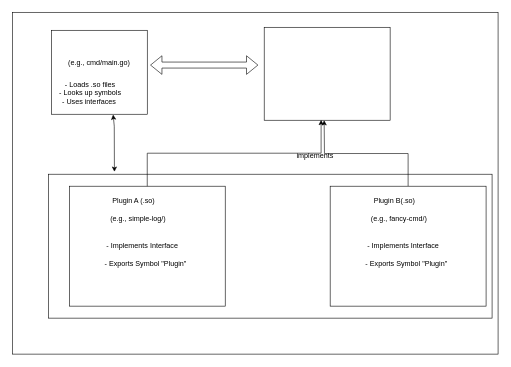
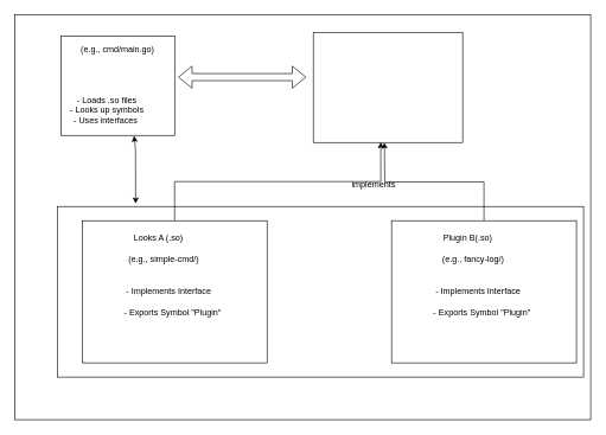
  <mxCell id="0" />
  <mxCell id="1" parent="0" />
  <mxCell id="2" value="" style="rounded=0;whiteSpace=wrap;html=1;" vertex="1" parent="1"><mxGeometry x="20" y="20" width="810" height="570" as="geometry" /></mxCell>
  <mxCell id="3" value="" style="rounded=0;whiteSpace=wrap;html=1;" vertex="1" parent="1"><mxGeometry x="80" y="290" width="740" height="240" as="geometry" /></mxCell>
  <mxCell id="4" value="" style="rounded=0;whiteSpace=wrap;html=1;" vertex="1" parent="1"><mxGeometry x="85" y="50" width="160" height="140" as="geometry" /></mxCell>
- <mxCell id="5" value="(e.g., cmd/main.go) " style="text;html=1;align=center;verticalAlign=middle;whiteSpace=wrap;rounded=0;" vertex="1" parent="1"><mxGeometry x="100" y="90" width="130" height="30" as="geometry" /></mxCell>
+ <mxCell id="5" value="(e.g., cmd/main.go) " style="text;html=1;align=center;verticalAlign=middle;whiteSpace=wrap;rounded=0;" vertex="1" parent="1"><mxGeometry x="100" y="55" width="130" height="30" as="geometry" /></mxCell>
  <mxCell id="6" value="- Loads .so files&lt;div&gt;- Looks up symbols&lt;/div&gt;&lt;div&gt;- Uses interfaces&amp;nbsp;&lt;/div&gt;" style="text;html=1;align=center;verticalAlign=middle;whiteSpace=wrap;rounded=0;" vertex="1" parent="1"><mxGeometry x="20" y="130" width="260" height="50" as="geometry" /></mxCell>
  <mxCell id="7" value="" style="rounded=0;whiteSpace=wrap;html=1;" vertex="1" parent="1"><mxGeometry x="440" y="45" width="210" height="155" as="geometry" /></mxCell>
  <mxCell id="8" value="Text" style="text;html=1;align=center;verticalAlign=middle;whiteSpace=wrap;rounded=0;" vertex="1" parent="1"><mxGeometry x="165" y="330" width="60" height="30" as="geometry" /></mxCell>
  <mxCell id="9" value="" style="rounded=0;whiteSpace=wrap;html=1;" vertex="1" parent="1"><mxGeometry x="115" y="310" width="260" height="200" as="geometry" /></mxCell>
- <mxCell id="10" value="Plugin A (.so)   " style="text;html=1;align=center;verticalAlign=middle;whiteSpace=wrap;rounded=0;" vertex="1" parent="1"><mxGeometry x="160" y="320" width="125" height="30" as="geometry" /></mxCell>
- <mxCell id="11" value=" (e.g., simple-log/) " style="text;html=1;align=center;verticalAlign=middle;whiteSpace=wrap;rounded=0;" vertex="1" parent="1"><mxGeometry x="175" y="350" width="110" height="30" as="geometry" /></mxCell>
+ <mxCell id="10" value="Looks A (.so)   " style="text;html=1;align=center;verticalAlign=middle;whiteSpace=wrap;rounded=0;" vertex="1" parent="1"><mxGeometry x="160" y="320" width="125" height="30" as="geometry" /></mxCell>
+ <mxCell id="11" value=" (e.g., simple-cmd/) " style="text;html=1;align=center;verticalAlign=middle;whiteSpace=wrap;rounded=0;" vertex="1" parent="1"><mxGeometry x="175" y="350" width="110" height="30" as="geometry" /></mxCell>
  <mxCell id="12" value="- Implements Interface" style="text;html=1;align=center;verticalAlign=middle;whiteSpace=wrap;rounded=0;" vertex="1" parent="1"><mxGeometry x="157.5" y="395" width="157.5" height="30" as="geometry" /></mxCell>
  <mxCell id="13" value="- Exports Symbol &quot;Plugin&quot;" style="text;html=1;align=center;verticalAlign=middle;whiteSpace=wrap;rounded=0;" vertex="1" parent="1"><mxGeometry x="165" y="425" width="155" height="30" as="geometry" /></mxCell>
  <mxCell id="14" value="Text" style="text;html=1;align=center;verticalAlign=middle;whiteSpace=wrap;rounded=0;" vertex="1" parent="1"><mxGeometry x="600" y="330" width="60" height="30" as="geometry" /></mxCell>
  <mxCell id="15" style="edgeStyle=orthogonalEdgeStyle;rounded=0;orthogonalLoop=1;jettySize=auto;html=1;exitX=0.5;exitY=0;exitDx=0;exitDy=0;" edge="1" parent="1" source="16"><mxGeometry relative="1" as="geometry"><mxPoint x="540" y="200" as="targetPoint" /></mxGeometry></mxCell>
  <mxCell id="16" value="" style="rounded=0;whiteSpace=wrap;html=1;" vertex="1" parent="1"><mxGeometry x="550" y="310" width="260" height="200" as="geometry" /></mxCell>
  <mxCell id="17" value="Plugin B(.so)   " style="text;html=1;align=center;verticalAlign=middle;whiteSpace=wrap;rounded=0;" vertex="1" parent="1"><mxGeometry x="595" y="320" width="125" height="30" as="geometry" /></mxCell>
- <mxCell id="18" value=" (e.g., fancy-cmd/) " style="text;html=1;align=center;verticalAlign=middle;whiteSpace=wrap;rounded=0;" vertex="1" parent="1"><mxGeometry x="610" y="350" width="110" height="30" as="geometry" /></mxCell>
+ <mxCell id="18" value=" (e.g., fancy-log/) " style="text;html=1;align=center;verticalAlign=middle;whiteSpace=wrap;rounded=0;" vertex="1" parent="1"><mxGeometry x="610" y="350" width="110" height="30" as="geometry" /></mxCell>
  <mxCell id="19" value="- Implements Interface" style="text;html=1;align=center;verticalAlign=middle;whiteSpace=wrap;rounded=0;" vertex="1" parent="1"><mxGeometry x="592.5" y="395" width="157.5" height="30" as="geometry" /></mxCell>
  <mxCell id="20" value="- Exports Symbol &quot;Plugin&quot;" style="text;html=1;align=center;verticalAlign=middle;whiteSpace=wrap;rounded=0;" vertex="1" parent="1"><mxGeometry x="600" y="425" width="155" height="30" as="geometry" /></mxCell>
  <mxCell id="21" style="edgeStyle=orthogonalEdgeStyle;rounded=0;orthogonalLoop=1;jettySize=auto;html=1;exitX=0.5;exitY=0;exitDx=0;exitDy=0;entryX=0.452;entryY=0.997;entryDx=0;entryDy=0;entryPerimeter=0;" edge="1" parent="1" source="9" target="7"><mxGeometry relative="1" as="geometry" /></mxCell>
  <mxCell id="22" value="implements" style="text;html=1;align=center;verticalAlign=middle;whiteSpace=wrap;rounded=0;" vertex="1" parent="1"><mxGeometry x="495" y="245" width="60" height="30" as="geometry" /></mxCell>
  <mxCell id="23" value="" style="shape=flexArrow;endArrow=classic;startArrow=classic;html=1;rounded=0;" edge="1" parent="1"><mxGeometry width="100" height="100" relative="1" as="geometry"><mxPoint x="250" y="108" as="sourcePoint" /><mxPoint x="430" y="108" as="targetPoint" /></mxGeometry></mxCell>
  <mxCell id="24" value="" style="endArrow=classic;startArrow=classic;html=1;rounded=0;exitX=0.644;exitY=1.004;exitDx=0;exitDy=0;exitPerimeter=0;entryX=0.149;entryY=-0.017;entryDx=0;entryDy=0;entryPerimeter=0;" edge="1" parent="1" source="4" target="3"><mxGeometry width="50" height="50" relative="1" as="geometry"><mxPoint x="460" y="400" as="sourcePoint" /><mxPoint x="510" y="350" as="targetPoint" /><Array as="points"><mxPoint x="190" y="210" /></Array></mxGeometry></mxCell>
